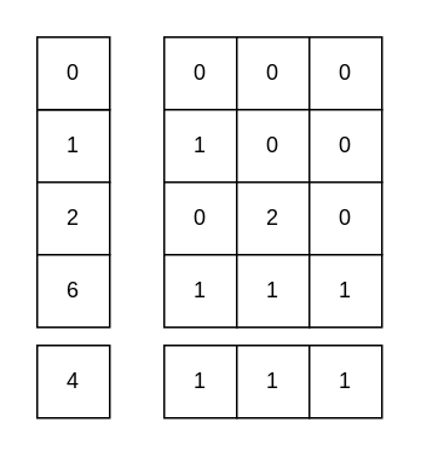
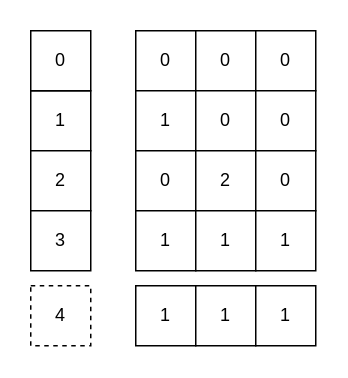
  <mxCell id="0" />
  <mxCell id="1" parent="0" />
  <mxCell id="2" value="1" style="rounded=0;whiteSpace=wrap;html=1;" vertex="1" parent="1"><mxGeometry x="20" y="60" width="40" height="40" as="geometry" /></mxCell>
  <mxCell id="3" value="0" style="rounded=0;whiteSpace=wrap;html=1;" vertex="1" parent="1"><mxGeometry x="90" y="20" width="40" height="40" as="geometry" /></mxCell>
  <mxCell id="4" value="0" style="rounded=0;whiteSpace=wrap;html=1;" vertex="1" parent="1"><mxGeometry x="20" y="20" width="40" height="40" as="geometry" /></mxCell>
  <mxCell id="5" value="0" style="rounded=0;whiteSpace=wrap;html=1;" vertex="1" parent="1"><mxGeometry x="130" y="20" width="40" height="40" as="geometry" /></mxCell>
  <mxCell id="6" value="0" style="rounded=0;whiteSpace=wrap;html=1;" vertex="1" parent="1"><mxGeometry x="170" y="20" width="40" height="40" as="geometry" /></mxCell>
  <mxCell id="7" value="1" style="rounded=0;whiteSpace=wrap;html=1;" vertex="1" parent="1"><mxGeometry x="90" y="60" width="40" height="40" as="geometry" /></mxCell>
  <mxCell id="8" value="0" style="rounded=0;whiteSpace=wrap;html=1;" vertex="1" parent="1"><mxGeometry x="130" y="60" width="40" height="40" as="geometry" /></mxCell>
  <mxCell id="9" value="0" style="rounded=0;whiteSpace=wrap;html=1;" vertex="1" parent="1"><mxGeometry x="170" y="60" width="40" height="40" as="geometry" /></mxCell>
  <mxCell id="10" value="2" style="rounded=0;whiteSpace=wrap;html=1;" vertex="1" parent="1"><mxGeometry x="20" y="100" width="40" height="40" as="geometry" /></mxCell>
  <mxCell id="11" value="0" style="rounded=0;whiteSpace=wrap;html=1;" vertex="1" parent="1"><mxGeometry x="90" y="100" width="40" height="40" as="geometry" /></mxCell>
  <mxCell id="12" value="2" style="rounded=0;whiteSpace=wrap;html=1;" vertex="1" parent="1"><mxGeometry x="130" y="100" width="40" height="40" as="geometry" /></mxCell>
  <mxCell id="13" value="0" style="rounded=0;whiteSpace=wrap;html=1;" vertex="1" parent="1"><mxGeometry x="170" y="100" width="40" height="40" as="geometry" /></mxCell>
- <mxCell id="14" value="6" style="rounded=0;whiteSpace=wrap;html=1;" vertex="1" parent="1"><mxGeometry x="20" y="140" width="40" height="40" as="geometry" /></mxCell>
+ <mxCell id="14" value="3" style="rounded=0;whiteSpace=wrap;html=1;" vertex="1" parent="1"><mxGeometry x="20" y="140" width="40" height="40" as="geometry" /></mxCell>
  <mxCell id="15" value="1" style="rounded=0;whiteSpace=wrap;html=1;" vertex="1" parent="1"><mxGeometry x="90" y="140" width="40" height="40" as="geometry" /></mxCell>
  <mxCell id="16" value="1" style="rounded=0;whiteSpace=wrap;html=1;" vertex="1" parent="1"><mxGeometry x="130" y="140" width="40" height="40" as="geometry" /></mxCell>
  <mxCell id="17" value="1" style="rounded=0;whiteSpace=wrap;html=1;" vertex="1" parent="1"><mxGeometry x="170" y="140" width="40" height="40" as="geometry" /></mxCell>
- <mxCell id="18" value="4" style="rounded=0;whiteSpace=wrap;html=1;" vertex="1" parent="1"><mxGeometry x="20" y="190" width="40" height="40" as="geometry" /></mxCell>
+ <mxCell id="18" value="4" style="rounded=0;whiteSpace=wrap;html=1;dashed=1;" vertex="1" parent="1"><mxGeometry x="20" y="190" width="40" height="40" as="geometry" /></mxCell>
  <mxCell id="19" value="1" style="rounded=0;whiteSpace=wrap;html=1;" vertex="1" parent="1"><mxGeometry x="90" y="190" width="40" height="40" as="geometry" /></mxCell>
  <mxCell id="20" value="1" style="rounded=0;whiteSpace=wrap;html=1;" vertex="1" parent="1"><mxGeometry x="130" y="190" width="40" height="40" as="geometry" /></mxCell>
  <mxCell id="21" value="1" style="rounded=0;whiteSpace=wrap;html=1;" vertex="1" parent="1"><mxGeometry x="170" y="190" width="40" height="40" as="geometry" /></mxCell>
